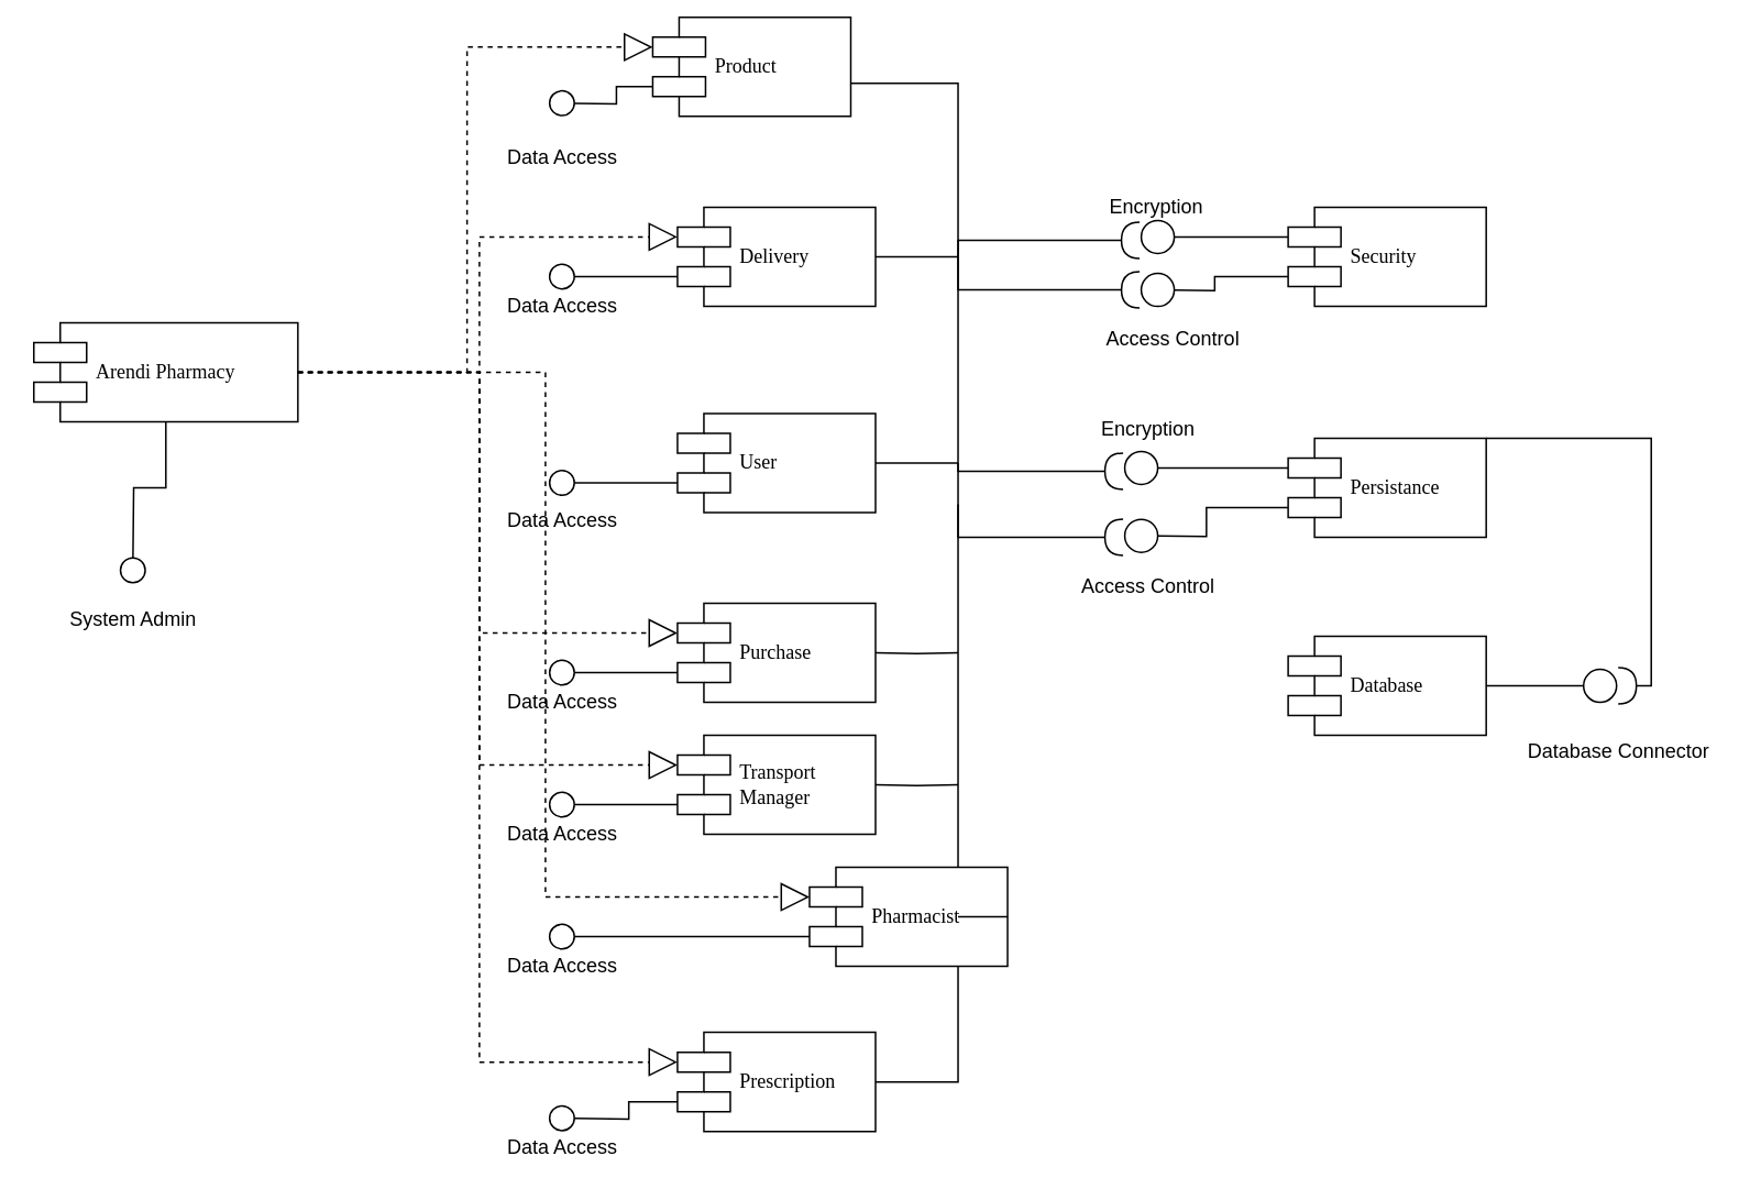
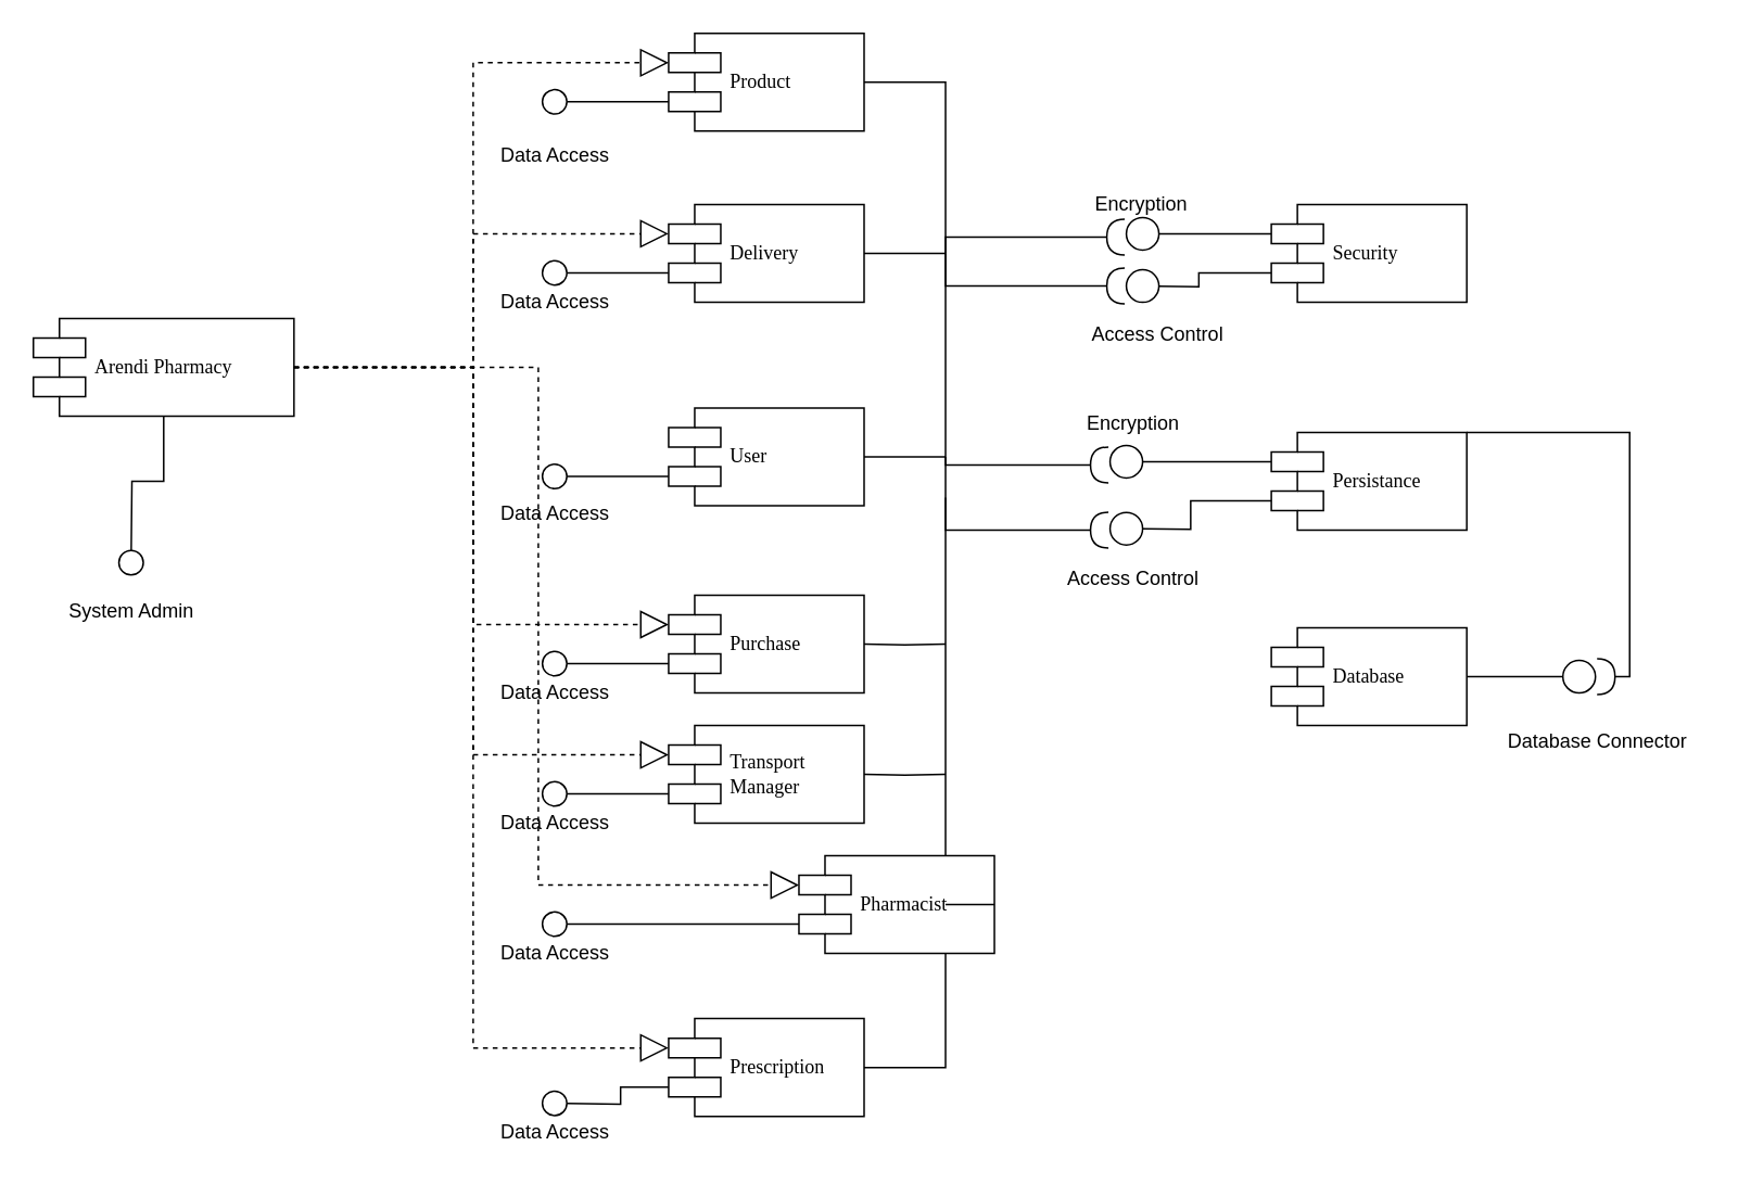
  <mxCell id="0" />
  <mxCell id="1" parent="0" />
  <mxCell id="2" style="edgeStyle=orthogonalEdgeStyle;rounded=0;orthogonalLoop=1;jettySize=auto;html=1;exitX=0;exitY=0.7;exitDx=0;exitDy=0;endArrow=oval;endFill=0;endSize=15;strokeWidth=1;" parent="1" source="4" edge="1"><mxGeometry relative="1" as="geometry"><mxPoint x="340" y="62" as="targetPoint" /></mxGeometry></mxCell>
  <mxCell id="3" style="edgeStyle=orthogonalEdgeStyle;rounded=0;orthogonalLoop=1;jettySize=auto;html=1;entryX=1;entryY=0.5;entryDx=0;entryDy=0;endArrow=none;endFill=0;endSize=15;strokeWidth=1;" parent="1" source="4" target="42" edge="1"><mxGeometry relative="1" as="geometry"><Array as="points"><mxPoint x="580" y="50" /><mxPoint x="580" y="655" /></Array></mxGeometry></mxCell>
- <mxCell id="4" value="Product" style="shape=component;align=left;spacingLeft=36;rounded=0;shadow=0;comic=0;labelBackgroundColor=none;strokeWidth=1;fontFamily=Verdana;fontSize=12;html=1;" parent="1" vertex="1"><mxGeometry x="395" y="10" width="120" height="60" as="geometry" /></mxCell>
+ <mxCell id="4" value="Product" style="shape=component;align=left;spacingLeft=36;rounded=0;shadow=0;comic=0;labelBackgroundColor=none;strokeWidth=1;fontFamily=Verdana;fontSize=12;html=1;" parent="1" vertex="1"><mxGeometry x="410" y="20" width="120" height="60" as="geometry" /></mxCell>
  <mxCell id="5" style="edgeStyle=orthogonalEdgeStyle;rounded=0;orthogonalLoop=1;jettySize=auto;html=1;exitX=0;exitY=0.7;exitDx=0;exitDy=0;endArrow=oval;endFill=0;endSize=15;strokeWidth=1;" parent="1" source="9" edge="1"><mxGeometry relative="1" as="geometry"><mxPoint x="340" y="167" as="targetPoint" /></mxGeometry></mxCell>
  <mxCell id="6" style="edgeStyle=orthogonalEdgeStyle;rounded=0;orthogonalLoop=1;jettySize=auto;html=1;endArrow=halfCircle;endFill=0;endSize=9;strokeWidth=1;" parent="1" edge="1"><mxGeometry relative="1" as="geometry"><mxPoint x="690" y="145" as="targetPoint" /><mxPoint x="580" y="155" as="sourcePoint" /><Array as="points"><mxPoint x="580" y="145" /></Array></mxGeometry></mxCell>
  <mxCell id="7" style="edgeStyle=orthogonalEdgeStyle;rounded=0;orthogonalLoop=1;jettySize=auto;html=1;endArrow=halfCircle;endFill=0;endSize=9;strokeWidth=1;" parent="1" edge="1"><mxGeometry relative="1" as="geometry"><mxPoint x="690" y="175" as="targetPoint" /><mxPoint x="580" y="155" as="sourcePoint" /><Array as="points"><mxPoint x="580" y="155" /><mxPoint x="580" y="175" /></Array></mxGeometry></mxCell>
  <mxCell id="8" style="edgeStyle=orthogonalEdgeStyle;rounded=0;orthogonalLoop=1;jettySize=auto;html=1;fontSize=25;endArrow=none;endFill=0;endSize=9;strokeWidth=1;" parent="1" source="9" edge="1"><mxGeometry relative="1" as="geometry"><mxPoint x="580" y="155" as="targetPoint" /></mxGeometry></mxCell>
  <mxCell id="9" value="Delivery" style="shape=component;align=left;spacingLeft=36;rounded=0;shadow=0;comic=0;labelBackgroundColor=none;strokeWidth=1;fontFamily=Verdana;fontSize=12;html=1;" parent="1" vertex="1"><mxGeometry x="410" y="125" width="120" height="60" as="geometry" /></mxCell>
  <mxCell id="10" style="edgeStyle=orthogonalEdgeStyle;rounded=0;orthogonalLoop=1;jettySize=auto;html=1;endArrow=oval;endFill=0;strokeWidth=1;endSize=15;" parent="1" source="14" edge="1"><mxGeometry relative="1" as="geometry"><mxPoint x="80" y="345" as="targetPoint" /></mxGeometry></mxCell>
  <mxCell id="11" style="edgeStyle=orthogonalEdgeStyle;rounded=0;orthogonalLoop=1;jettySize=auto;html=1;entryX=0;entryY=0.3;entryDx=0;entryDy=0;endArrow=block;endFill=0;endSize=15;strokeWidth=1;dashed=1;" parent="1" source="14" target="4" edge="1"><mxGeometry relative="1" as="geometry" /></mxCell>
  <mxCell id="12" style="edgeStyle=orthogonalEdgeStyle;rounded=0;orthogonalLoop=1;jettySize=auto;html=1;entryX=0;entryY=0.3;entryDx=0;entryDy=0;dashed=1;endArrow=block;endFill=0;endSize=15;strokeWidth=1;" parent="1" source="14" target="9" edge="1"><mxGeometry relative="1" as="geometry" /></mxCell>
  <mxCell id="13" style="edgeStyle=orthogonalEdgeStyle;rounded=0;orthogonalLoop=1;jettySize=auto;html=1;entryX=0;entryY=0.3;entryDx=0;entryDy=0;dashed=1;endArrow=block;endFill=0;endSize=15;strokeWidth=1;" parent="1" source="14" target="22" edge="1"><mxGeometry relative="1" as="geometry" /></mxCell>
  <mxCell id="14" value="Arendi Pharmacy" style="shape=component;align=left;spacingLeft=36;rounded=0;shadow=0;comic=0;labelBackgroundColor=none;strokeWidth=1;fontFamily=Verdana;fontSize=12;html=1;" parent="1" vertex="1"><mxGeometry x="20" y="195" width="160" height="60" as="geometry" /></mxCell>
  <mxCell id="15" value="System Admin" style="text;html=1;align=center;verticalAlign=middle;resizable=0;points=[];autosize=1;strokeColor=none;fillColor=none;" parent="1" vertex="1"><mxGeometry x="35" y="365" width="90" height="20" as="geometry" /></mxCell>
  <mxCell id="16" style="edgeStyle=orthogonalEdgeStyle;rounded=0;orthogonalLoop=1;jettySize=auto;html=1;exitX=0;exitY=0.7;exitDx=0;exitDy=0;endArrow=oval;endFill=0;endSize=15;strokeWidth=1;" parent="1" source="20" edge="1"><mxGeometry relative="1" as="geometry"><mxPoint x="340" y="292" as="targetPoint" /></mxGeometry></mxCell>
  <mxCell id="17" style="edgeStyle=orthogonalEdgeStyle;rounded=0;orthogonalLoop=1;jettySize=auto;html=1;endArrow=halfCircle;endFill=0;endSize=9;strokeWidth=1;" parent="1" edge="1"><mxGeometry relative="1" as="geometry"><mxPoint x="680" y="285" as="targetPoint" /><mxPoint x="580" y="280" as="sourcePoint" /><Array as="points"><mxPoint x="580" y="285" /></Array></mxGeometry></mxCell>
  <mxCell id="18" style="edgeStyle=orthogonalEdgeStyle;rounded=0;orthogonalLoop=1;jettySize=auto;html=1;endArrow=halfCircle;endFill=0;endSize=9;strokeWidth=1;" parent="1" edge="1"><mxGeometry relative="1" as="geometry"><mxPoint x="680" y="325" as="targetPoint" /><mxPoint x="580" y="305" as="sourcePoint" /><Array as="points"><mxPoint x="580" y="325" /></Array></mxGeometry></mxCell>
  <mxCell id="19" style="edgeStyle=orthogonalEdgeStyle;rounded=0;orthogonalLoop=1;jettySize=auto;html=1;fontSize=25;endArrow=none;endFill=0;endSize=9;strokeWidth=1;" parent="1" source="20" edge="1"><mxGeometry relative="1" as="geometry"><mxPoint x="580" y="280" as="targetPoint" /></mxGeometry></mxCell>
  <mxCell id="20" value="User" style="shape=component;align=left;spacingLeft=36;rounded=0;shadow=0;comic=0;labelBackgroundColor=none;strokeWidth=1;fontFamily=Verdana;fontSize=12;html=1;" parent="1" vertex="1"><mxGeometry x="410" y="250" width="120" height="60" as="geometry" /></mxCell>
  <mxCell id="21" style="edgeStyle=orthogonalEdgeStyle;rounded=0;orthogonalLoop=1;jettySize=auto;html=1;exitX=0;exitY=0.7;exitDx=0;exitDy=0;endArrow=oval;endFill=0;endSize=15;strokeWidth=1;" parent="1" source="22" edge="1"><mxGeometry relative="1" as="geometry"><mxPoint x="340" y="407" as="targetPoint" /></mxGeometry></mxCell>
  <mxCell id="22" value="Purchase" style="shape=component;align=left;spacingLeft=36;rounded=0;shadow=0;comic=0;labelBackgroundColor=none;strokeWidth=1;fontFamily=Verdana;fontSize=12;html=1;" parent="1" vertex="1"><mxGeometry x="410" y="365" width="120" height="60" as="geometry" /></mxCell>
  <mxCell id="23" value="Data Access" style="text;html=1;align=center;verticalAlign=middle;resizable=0;points=[];autosize=1;strokeColor=none;fillColor=none;" parent="1" vertex="1"><mxGeometry x="300" y="85" width="80" height="20" as="geometry" /></mxCell>
  <mxCell id="24" value="Data Access" style="text;html=1;align=center;verticalAlign=middle;resizable=0;points=[];autosize=1;strokeColor=none;fillColor=none;" parent="1" vertex="1"><mxGeometry x="300" y="175" width="80" height="20" as="geometry" /></mxCell>
  <mxCell id="25" value="Data Access" style="text;html=1;align=center;verticalAlign=middle;resizable=0;points=[];autosize=1;strokeColor=none;fillColor=none;" parent="1" vertex="1"><mxGeometry x="300" y="305" width="80" height="20" as="geometry" /></mxCell>
  <mxCell id="26" value="Data Access" style="text;html=1;align=center;verticalAlign=middle;resizable=0;points=[];autosize=1;strokeColor=none;fillColor=none;" parent="1" vertex="1"><mxGeometry x="300" y="415" width="80" height="20" as="geometry" /></mxCell>
  <mxCell id="27" style="edgeStyle=orthogonalEdgeStyle;rounded=0;orthogonalLoop=1;jettySize=auto;html=1;exitX=0;exitY=0.3;exitDx=0;exitDy=0;endArrow=circle;endFill=0;endSize=9;strokeWidth=1;" parent="1" source="29" edge="1"><mxGeometry relative="1" as="geometry"><mxPoint x="690" y="143" as="targetPoint" /></mxGeometry></mxCell>
  <mxCell id="28" style="edgeStyle=orthogonalEdgeStyle;rounded=0;orthogonalLoop=1;jettySize=auto;html=1;exitX=0;exitY=0.7;exitDx=0;exitDy=0;endArrow=circle;endFill=0;endSize=9;strokeWidth=1;" parent="1" source="29" edge="1"><mxGeometry relative="1" as="geometry"><mxPoint x="690" y="175" as="targetPoint" /></mxGeometry></mxCell>
  <mxCell id="29" value="Security" style="shape=component;align=left;spacingLeft=36;rounded=0;shadow=0;comic=0;labelBackgroundColor=none;strokeWidth=1;fontFamily=Verdana;fontSize=12;html=1;" parent="1" vertex="1"><mxGeometry x="780" y="125" width="120" height="60" as="geometry" /></mxCell>
  <mxCell id="30" style="edgeStyle=orthogonalEdgeStyle;rounded=0;orthogonalLoop=1;jettySize=auto;html=1;endArrow=halfCircle;endFill=0;endSize=9;strokeWidth=1;" parent="1" source="32" edge="1"><mxGeometry relative="1" as="geometry"><mxPoint x="980" y="415" as="targetPoint" /><Array as="points"><mxPoint x="1000" y="265" /><mxPoint x="1000" y="415" /></Array></mxGeometry></mxCell>
  <mxCell id="31" style="edgeStyle=orthogonalEdgeStyle;rounded=0;orthogonalLoop=1;jettySize=auto;html=1;exitX=0;exitY=0.3;exitDx=0;exitDy=0;endArrow=circle;endFill=0;endSize=9;strokeWidth=1;" parent="1" source="32" edge="1"><mxGeometry relative="1" as="geometry"><mxPoint x="680" y="283" as="targetPoint" /></mxGeometry></mxCell>
  <mxCell id="32" value="Persistance" style="shape=component;align=left;spacingLeft=36;rounded=0;shadow=0;comic=0;labelBackgroundColor=none;strokeWidth=1;fontFamily=Verdana;fontSize=12;html=1;" parent="1" vertex="1"><mxGeometry x="780" y="265" width="120" height="60" as="geometry" /></mxCell>
  <mxCell id="33" style="edgeStyle=orthogonalEdgeStyle;rounded=0;orthogonalLoop=1;jettySize=auto;html=1;endArrow=circle;endFill=0;endSize=9;strokeWidth=1;" parent="1" source="34" edge="1"><mxGeometry relative="1" as="geometry"><mxPoint x="980" y="415" as="targetPoint" /></mxGeometry></mxCell>
  <mxCell id="34" value="Database" style="shape=component;align=left;spacingLeft=36;rounded=0;shadow=0;comic=0;labelBackgroundColor=none;strokeWidth=1;fontFamily=Verdana;fontSize=12;html=1;" parent="1" vertex="1"><mxGeometry x="780" y="385" width="120" height="60" as="geometry" /></mxCell>
  <mxCell id="35" value="Encryption" style="text;html=1;align=center;verticalAlign=middle;resizable=0;points=[];autosize=1;strokeColor=none;fillColor=none;" parent="1" vertex="1"><mxGeometry x="665" y="115" width="70" height="20" as="geometry" /></mxCell>
  <mxCell id="36" value="Access Control" style="text;html=1;align=center;verticalAlign=middle;resizable=0;points=[];autosize=1;strokeColor=none;fillColor=none;" parent="1" vertex="1"><mxGeometry x="660" y="195" width="100" height="20" as="geometry" /></mxCell>
  <mxCell id="37" style="edgeStyle=orthogonalEdgeStyle;rounded=0;orthogonalLoop=1;jettySize=auto;html=1;exitX=0;exitY=0.7;exitDx=0;exitDy=0;endArrow=circle;endFill=0;endSize=9;strokeWidth=1;" parent="1" edge="1" source="32"><mxGeometry relative="1" as="geometry"><mxPoint x="680" y="324" as="targetPoint" /><mxPoint x="780" y="324" as="sourcePoint" /></mxGeometry></mxCell>
  <mxCell id="38" value="Encryption" style="text;html=1;align=center;verticalAlign=middle;resizable=0;points=[];autosize=1;strokeColor=none;fillColor=none;" parent="1" vertex="1"><mxGeometry x="660" y="250" width="70" height="20" as="geometry" /></mxCell>
  <mxCell id="39" value="Access Control" style="text;html=1;align=center;verticalAlign=middle;resizable=0;points=[];autosize=1;strokeColor=none;fillColor=none;" parent="1" vertex="1"><mxGeometry x="645" y="345" width="100" height="20" as="geometry" /></mxCell>
  <mxCell id="40" value="Database Connector" style="text;html=1;align=center;verticalAlign=middle;resizable=0;points=[];autosize=1;strokeColor=none;fillColor=none;" parent="1" vertex="1"><mxGeometry x="915" y="445" width="130" height="20" as="geometry" /></mxCell>
  <mxCell id="41" style="edgeStyle=orthogonalEdgeStyle;rounded=0;orthogonalLoop=1;jettySize=auto;html=1;exitX=0;exitY=0.7;exitDx=0;exitDy=0;endArrow=oval;endFill=0;endSize=15;strokeWidth=1;" edge="1" parent="1" source="42"><mxGeometry relative="1" as="geometry"><mxPoint x="340" y="677" as="targetPoint" /></mxGeometry></mxCell>
  <mxCell id="42" value="Prescription" style="shape=component;align=left;spacingLeft=36;rounded=0;shadow=0;comic=0;labelBackgroundColor=none;strokeWidth=1;fontFamily=Verdana;fontSize=12;html=1;" vertex="1" parent="1"><mxGeometry x="410" y="625" width="120" height="60" as="geometry" /></mxCell>
  <mxCell id="43" style="edgeStyle=orthogonalEdgeStyle;rounded=0;orthogonalLoop=1;jettySize=auto;html=1;fontSize=25;endArrow=none;endFill=0;endSize=9;strokeWidth=1;entryX=1;entryY=0.5;entryDx=0;entryDy=0;" edge="1" parent="1" target="22"><mxGeometry relative="1" as="geometry"><mxPoint x="540" y="365" as="targetPoint" /><mxPoint x="580" y="395" as="sourcePoint" /></mxGeometry></mxCell>
  <mxCell id="44" value="Data Access" style="text;html=1;align=center;verticalAlign=middle;resizable=0;points=[];autosize=1;strokeColor=none;fillColor=none;" vertex="1" parent="1"><mxGeometry x="300" y="685" width="80" height="20" as="geometry" /></mxCell>
  <mxCell id="45" style="edgeStyle=orthogonalEdgeStyle;rounded=0;orthogonalLoop=1;jettySize=auto;html=1;entryX=0;entryY=0.3;entryDx=0;entryDy=0;dashed=1;endArrow=block;endFill=0;endSize=15;strokeWidth=1;exitX=1;exitY=0.5;exitDx=0;exitDy=0;" edge="1" parent="1" source="14" target="42"><mxGeometry relative="1" as="geometry"><mxPoint x="190" y="235" as="sourcePoint" /><mxPoint x="420" y="278" as="targetPoint" /></mxGeometry></mxCell>
  <mxCell id="46" style="edgeStyle=orthogonalEdgeStyle;rounded=0;orthogonalLoop=1;jettySize=auto;html=1;exitX=0;exitY=0.7;exitDx=0;exitDy=0;endArrow=oval;endFill=0;endSize=15;strokeWidth=1;" edge="1" parent="1" source="47"><mxGeometry relative="1" as="geometry"><mxPoint x="340" y="487" as="targetPoint" /></mxGeometry></mxCell>
  <mxCell id="47" value="Transport&lt;br&gt;Manager" style="shape=component;align=left;spacingLeft=36;rounded=0;shadow=0;comic=0;labelBackgroundColor=none;strokeWidth=1;fontFamily=Verdana;fontSize=12;html=1;" vertex="1" parent="1"><mxGeometry x="410" y="445" width="120" height="60" as="geometry" /></mxCell>
  <mxCell id="48" value="Data Access" style="text;html=1;align=center;verticalAlign=middle;resizable=0;points=[];autosize=1;strokeColor=none;fillColor=none;" vertex="1" parent="1"><mxGeometry x="300" y="495" width="80" height="20" as="geometry" /></mxCell>
  <mxCell id="49" style="edgeStyle=orthogonalEdgeStyle;rounded=0;orthogonalLoop=1;jettySize=auto;html=1;fontSize=25;endArrow=none;endFill=0;endSize=9;strokeWidth=1;entryX=1;entryY=0.5;entryDx=0;entryDy=0;" edge="1" parent="1" target="47"><mxGeometry relative="1" as="geometry"><mxPoint x="540" y="445" as="targetPoint" /><mxPoint x="580" y="475" as="sourcePoint" /></mxGeometry></mxCell>
  <mxCell id="50" style="edgeStyle=orthogonalEdgeStyle;rounded=0;orthogonalLoop=1;jettySize=auto;html=1;exitX=0;exitY=0.7;exitDx=0;exitDy=0;endArrow=oval;endFill=0;endSize=15;strokeWidth=1;" edge="1" parent="1" source="51"><mxGeometry relative="1" as="geometry"><mxPoint x="340" y="567" as="targetPoint" /></mxGeometry></mxCell>
  <mxCell id="51" value="Pharmacist" style="shape=component;align=left;spacingLeft=36;rounded=0;shadow=0;comic=0;labelBackgroundColor=none;strokeWidth=1;fontFamily=Verdana;fontSize=12;html=1;" vertex="1" parent="1"><mxGeometry x="490" y="525" width="120" height="60" as="geometry" /></mxCell>
  <mxCell id="52" value="Data Access" style="text;html=1;align=center;verticalAlign=middle;resizable=0;points=[];autosize=1;strokeColor=none;fillColor=none;" vertex="1" parent="1"><mxGeometry x="300" y="575" width="80" height="20" as="geometry" /></mxCell>
  <mxCell id="53" style="edgeStyle=orthogonalEdgeStyle;rounded=0;orthogonalLoop=1;jettySize=auto;html=1;fontSize=25;endArrow=none;endFill=0;endSize=9;strokeWidth=1;entryX=1;entryY=0.5;entryDx=0;entryDy=0;" edge="1" parent="1" target="51"><mxGeometry relative="1" as="geometry"><mxPoint x="540" y="525" as="targetPoint" /><mxPoint x="580" y="555" as="sourcePoint" /></mxGeometry></mxCell>
  <mxCell id="54" style="edgeStyle=orthogonalEdgeStyle;rounded=0;orthogonalLoop=1;jettySize=auto;html=1;entryX=0;entryY=0.3;entryDx=0;entryDy=0;dashed=1;endArrow=block;endFill=0;endSize=15;strokeWidth=1;exitX=1;exitY=0.5;exitDx=0;exitDy=0;" edge="1" parent="1" source="14" target="51"><mxGeometry relative="1" as="geometry"><mxPoint x="190" y="235" as="sourcePoint" /><mxPoint x="420" y="393" as="targetPoint" /></mxGeometry></mxCell>
  <mxCell id="55" style="edgeStyle=orthogonalEdgeStyle;rounded=0;orthogonalLoop=1;jettySize=auto;html=1;entryX=0;entryY=0.3;entryDx=0;entryDy=0;dashed=1;endArrow=block;endFill=0;endSize=15;strokeWidth=1;exitX=1;exitY=0.5;exitDx=0;exitDy=0;" edge="1" parent="1" source="14" target="47"><mxGeometry relative="1" as="geometry"><mxPoint x="190" y="235" as="sourcePoint" /><mxPoint x="420" y="553" as="targetPoint" /></mxGeometry></mxCell>
